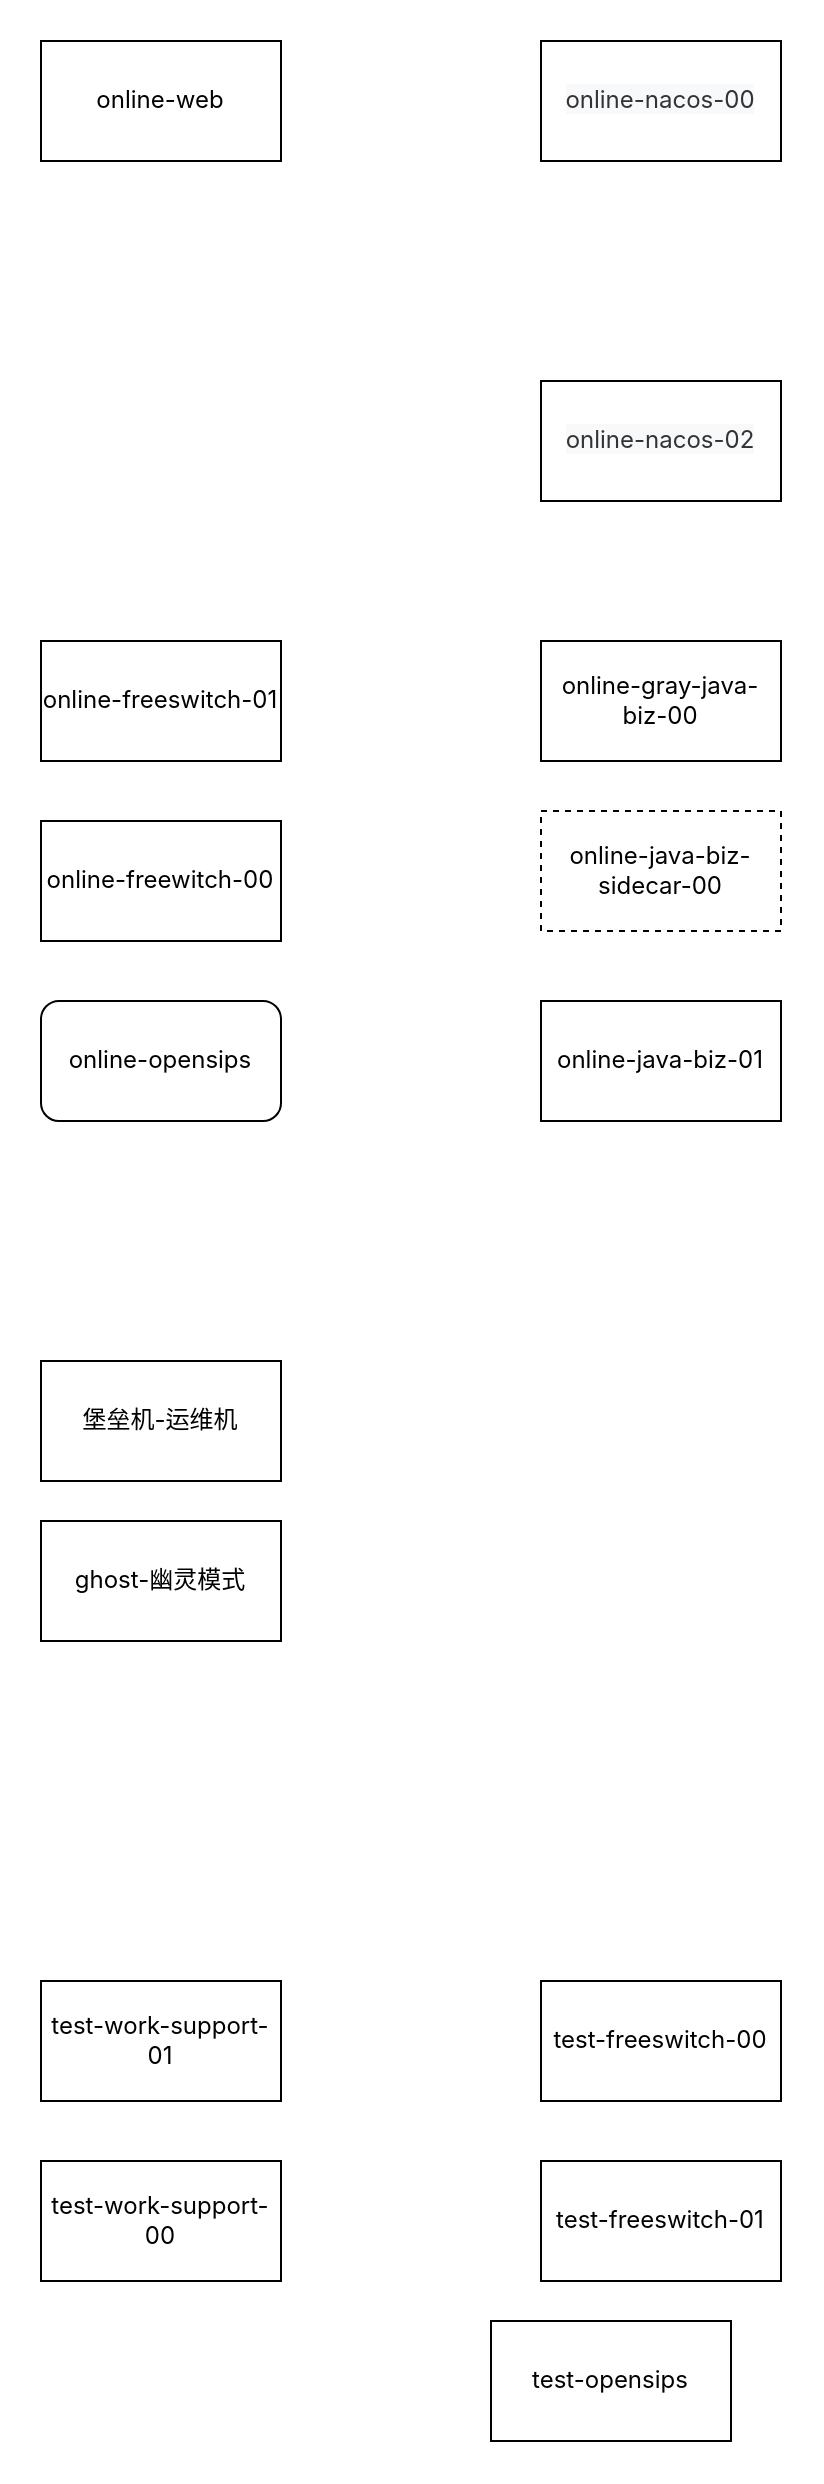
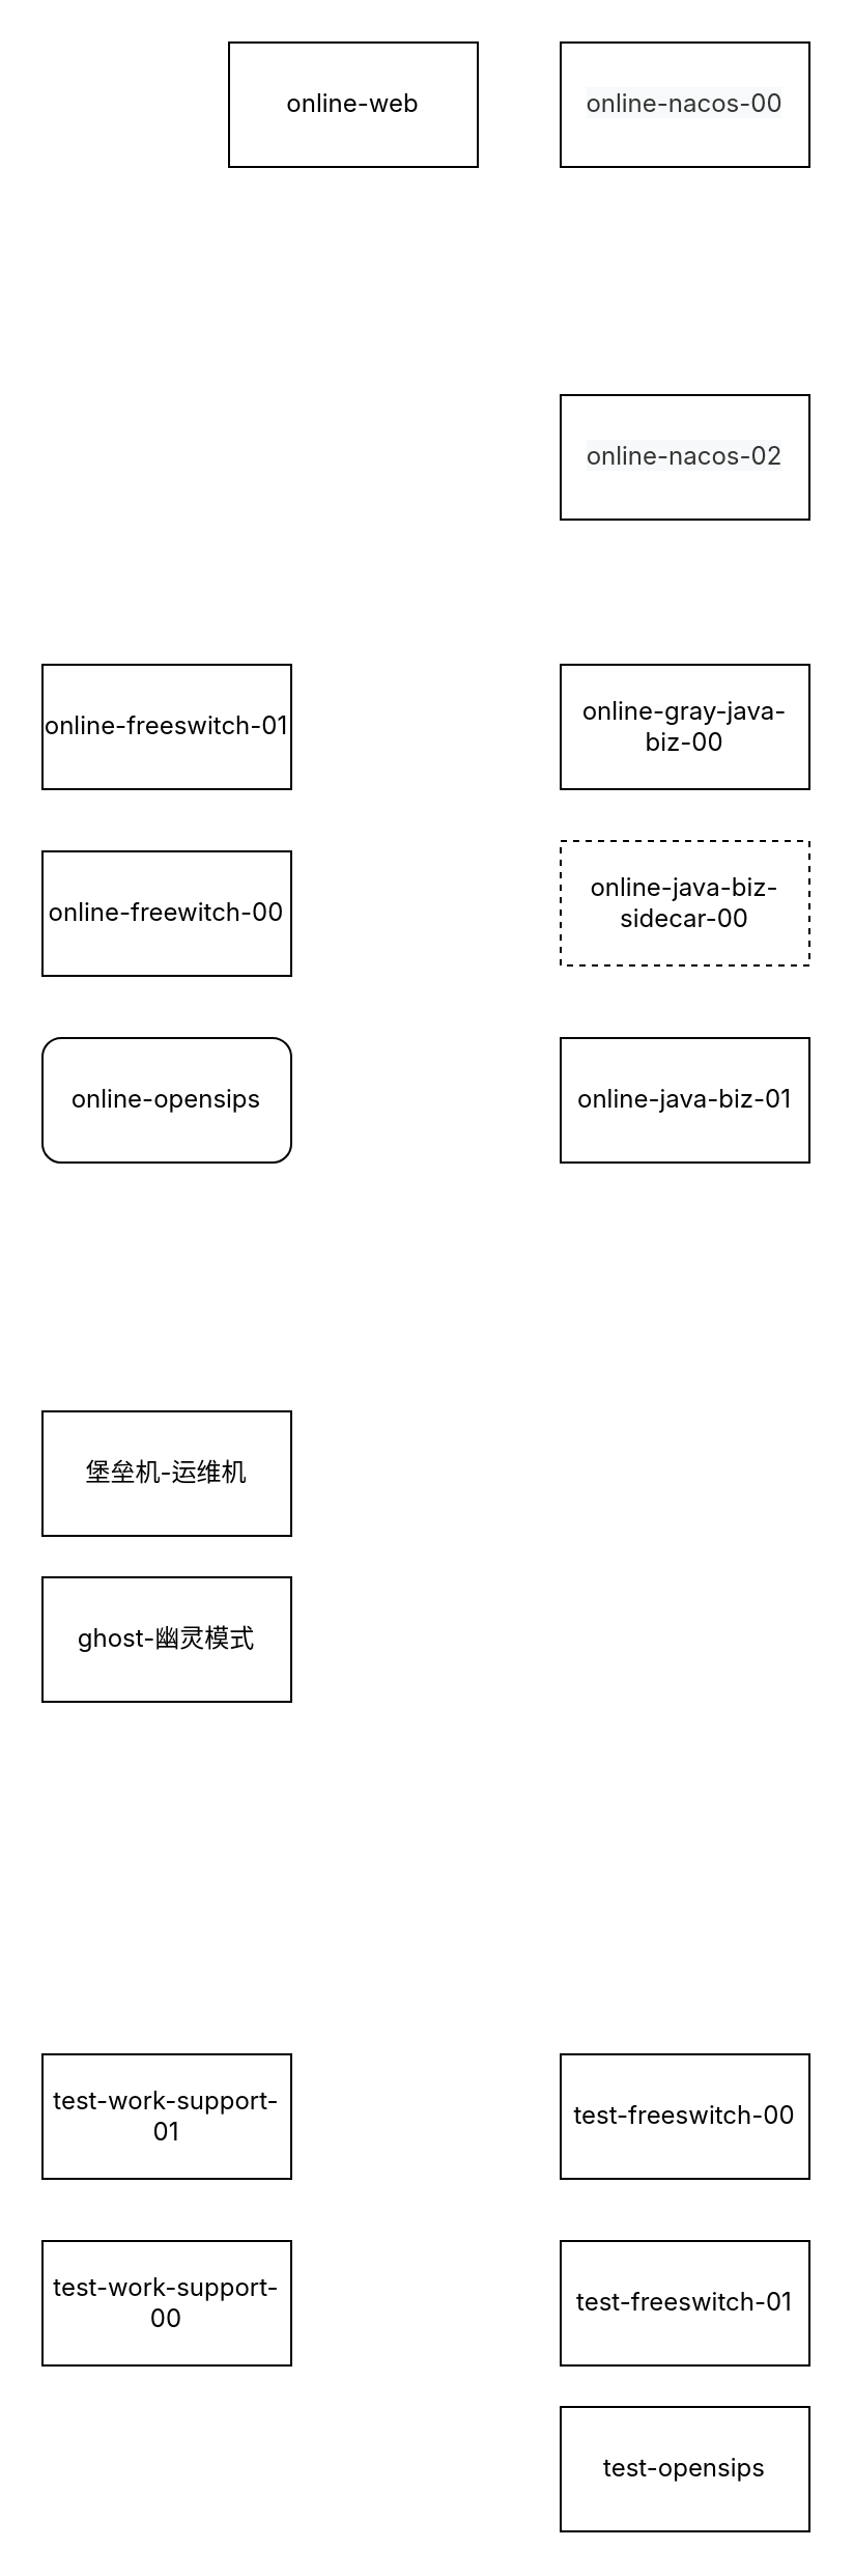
  <mxCell id="0" />
  <mxCell id="1" parent="0" />
  <mxCell id="2" value="&lt;span style=&quot;color: rgb(51, 51, 51); font-family: -apple-system, BlinkMacSystemFont, &amp;quot;Segoe UI&amp;quot;, &amp;quot;PingFang SC&amp;quot;, &amp;quot;Hiragino Sans GB&amp;quot;, &amp;quot;Microsoft YaHei&amp;quot;, &amp;quot;Helvetica Neue&amp;quot;, Helvetica, Arial, sans-serif; text-align: left; background-color: rgb(247, 249, 250);&quot;&gt;online-nacos-00&lt;/span&gt;" style="rounded=0;whiteSpace=wrap;html=1;" vertex="1" parent="1"><mxGeometry x="270" y="20" width="120" height="60" as="geometry" /></mxCell>
  <mxCell id="3" value="&lt;span style=&quot;color: rgb(51, 51, 51); font-family: -apple-system, BlinkMacSystemFont, &amp;quot;Segoe UI&amp;quot;, &amp;quot;PingFang SC&amp;quot;, &amp;quot;Hiragino Sans GB&amp;quot;, &amp;quot;Microsoft YaHei&amp;quot;, &amp;quot;Helvetica Neue&amp;quot;, Helvetica, Arial, sans-serif; text-align: left; background-color: rgb(247, 249, 250);&quot;&gt;online-nacos-02&lt;/span&gt;" style="rounded=0;whiteSpace=wrap;html=1;" vertex="1" parent="1"><mxGeometry x="270" y="190" width="120" height="60" as="geometry" /></mxCell>
- <mxCell id="4" value="&lt;span style=&quot;font-family: -apple-system, BlinkMacSystemFont, &amp;quot;Segoe UI&amp;quot;, &amp;quot;PingFang SC&amp;quot;, &amp;quot;Hiragino Sans GB&amp;quot;, &amp;quot;Microsoft YaHei&amp;quot;, &amp;quot;Helvetica Neue&amp;quot;, Helvetica, Arial, sans-serif; text-align: start;&quot;&gt;online-web&lt;/span&gt;" style="rounded=0;whiteSpace=wrap;html=1;" vertex="1" parent="1"><mxGeometry x="20" y="20" width="120" height="60" as="geometry" /></mxCell>
+ <mxCell id="4" value="&lt;span style=&quot;font-family: -apple-system, BlinkMacSystemFont, &amp;quot;Segoe UI&amp;quot;, &amp;quot;PingFang SC&amp;quot;, &amp;quot;Hiragino Sans GB&amp;quot;, &amp;quot;Microsoft YaHei&amp;quot;, &amp;quot;Helvetica Neue&amp;quot;, Helvetica, Arial, sans-serif; text-align: start;&quot;&gt;online-web&lt;/span&gt;" style="rounded=0;whiteSpace=wrap;html=1;" vertex="1" parent="1"><mxGeometry x="110" y="20" width="120" height="60" as="geometry" /></mxCell>
  <mxCell id="5" value="&lt;span style=&quot;font-family: -apple-system, BlinkMacSystemFont, &amp;quot;Segoe UI&amp;quot;, &amp;quot;PingFang SC&amp;quot;, &amp;quot;Hiragino Sans GB&amp;quot;, &amp;quot;Microsoft YaHei&amp;quot;, &amp;quot;Helvetica Neue&amp;quot;, Helvetica, Arial, sans-serif; text-align: start;&quot;&gt;online-freeswitch-01&lt;/span&gt;" style="rounded=0;whiteSpace=wrap;html=1;" vertex="1" parent="1"><mxGeometry x="20" y="320" width="120" height="60" as="geometry" /></mxCell>
  <mxCell id="6" value="&lt;span style=&quot;font-family: -apple-system, BlinkMacSystemFont, &amp;quot;Segoe UI&amp;quot;, &amp;quot;PingFang SC&amp;quot;, &amp;quot;Hiragino Sans GB&amp;quot;, &amp;quot;Microsoft YaHei&amp;quot;, &amp;quot;Helvetica Neue&amp;quot;, Helvetica, Arial, sans-serif; text-align: start;&quot;&gt;online-gray-java-biz-00&lt;/span&gt;" style="rounded=0;whiteSpace=wrap;html=1;" vertex="1" parent="1"><mxGeometry x="270" y="320" width="120" height="60" as="geometry" /></mxCell>
  <mxCell id="7" value="&lt;span style=&quot;font-family: -apple-system, BlinkMacSystemFont, &amp;quot;Segoe UI&amp;quot;, &amp;quot;PingFang SC&amp;quot;, &amp;quot;Hiragino Sans GB&amp;quot;, &amp;quot;Microsoft YaHei&amp;quot;, &amp;quot;Helvetica Neue&amp;quot;, Helvetica, Arial, sans-serif; text-align: start;&quot;&gt;online-java-biz-sidecar-00&lt;/span&gt;" style="rounded=0;whiteSpace=wrap;html=1;dashed=1;" vertex="1" parent="1"><mxGeometry x="270" y="405" width="120" height="60" as="geometry" /></mxCell>
  <mxCell id="8" value="&lt;span style=&quot;font-family: -apple-system, BlinkMacSystemFont, &amp;quot;Segoe UI&amp;quot;, &amp;quot;PingFang SC&amp;quot;, &amp;quot;Hiragino Sans GB&amp;quot;, &amp;quot;Microsoft YaHei&amp;quot;, &amp;quot;Helvetica Neue&amp;quot;, Helvetica, Arial, sans-serif; text-align: start;&quot;&gt;online-freewitch-00&lt;/span&gt;" style="rounded=0;whiteSpace=wrap;html=1;" vertex="1" parent="1"><mxGeometry x="20" y="410" width="120" height="60" as="geometry" /></mxCell>
  <mxCell id="9" value="&lt;span style=&quot;font-family: -apple-system, BlinkMacSystemFont, &amp;quot;Segoe UI&amp;quot;, &amp;quot;PingFang SC&amp;quot;, &amp;quot;Hiragino Sans GB&amp;quot;, &amp;quot;Microsoft YaHei&amp;quot;, &amp;quot;Helvetica Neue&amp;quot;, Helvetica, Arial, sans-serif; text-align: start;&quot;&gt;online-java-biz-01&lt;/span&gt;" style="rounded=0;whiteSpace=wrap;html=1;" vertex="1" parent="1"><mxGeometry x="270" y="500" width="120" height="60" as="geometry" /></mxCell>
  <mxCell id="10" value="&lt;span style=&quot;font-family: -apple-system, BlinkMacSystemFont, &amp;quot;Segoe UI&amp;quot;, &amp;quot;PingFang SC&amp;quot;, &amp;quot;Hiragino Sans GB&amp;quot;, &amp;quot;Microsoft YaHei&amp;quot;, &amp;quot;Helvetica Neue&amp;quot;, Helvetica, Arial, sans-serif; text-align: start;&quot;&gt;online-opensips&lt;/span&gt;" style="whiteSpace=wrap;html=1;rounded=1;" vertex="1" parent="1"><mxGeometry x="20" y="500" width="120" height="60" as="geometry" /></mxCell>
  <mxCell id="11" value="&lt;span style=&quot;font-family: -apple-system, BlinkMacSystemFont, &amp;quot;Segoe UI&amp;quot;, &amp;quot;PingFang SC&amp;quot;, &amp;quot;Hiragino Sans GB&amp;quot;, &amp;quot;Microsoft YaHei&amp;quot;, &amp;quot;Helvetica Neue&amp;quot;, Helvetica, Arial, sans-serif; text-align: start;&quot;&gt;test-freeswitch-01&lt;/span&gt;" style="rounded=0;whiteSpace=wrap;html=1;" vertex="1" parent="1"><mxGeometry x="270" y="1080" width="120" height="60" as="geometry" /></mxCell>
  <mxCell id="12" value="&lt;span style=&quot;font-family: -apple-system, BlinkMacSystemFont, &amp;quot;Segoe UI&amp;quot;, &amp;quot;PingFang SC&amp;quot;, &amp;quot;Hiragino Sans GB&amp;quot;, &amp;quot;Microsoft YaHei&amp;quot;, &amp;quot;Helvetica Neue&amp;quot;, Helvetica, Arial, sans-serif; text-align: start;&quot;&gt;test-freeswitch-00&lt;/span&gt;" style="rounded=0;whiteSpace=wrap;html=1;" vertex="1" parent="1"><mxGeometry x="270" y="990" width="120" height="60" as="geometry" /></mxCell>
- <mxCell id="13" value="&lt;span style=&quot;font-family: -apple-system, BlinkMacSystemFont, &amp;quot;Segoe UI&amp;quot;, &amp;quot;PingFang SC&amp;quot;, &amp;quot;Hiragino Sans GB&amp;quot;, &amp;quot;Microsoft YaHei&amp;quot;, &amp;quot;Helvetica Neue&amp;quot;, Helvetica, Arial, sans-serif; text-align: start;&quot;&gt;test-opensips&lt;/span&gt;" style="rounded=0;whiteSpace=wrap;html=1;" vertex="1" parent="1"><mxGeometry x="245" y="1160" width="120" height="60" as="geometry" /></mxCell>
+ <mxCell id="13" value="&lt;span style=&quot;font-family: -apple-system, BlinkMacSystemFont, &amp;quot;Segoe UI&amp;quot;, &amp;quot;PingFang SC&amp;quot;, &amp;quot;Hiragino Sans GB&amp;quot;, &amp;quot;Microsoft YaHei&amp;quot;, &amp;quot;Helvetica Neue&amp;quot;, Helvetica, Arial, sans-serif; text-align: start;&quot;&gt;test-opensips&lt;/span&gt;" style="rounded=0;whiteSpace=wrap;html=1;" vertex="1" parent="1"><mxGeometry x="270" y="1160" width="120" height="60" as="geometry" /></mxCell>
  <mxCell id="14" value="&lt;span style=&quot;font-family: -apple-system, BlinkMacSystemFont, &amp;quot;Segoe UI&amp;quot;, &amp;quot;PingFang SC&amp;quot;, &amp;quot;Hiragino Sans GB&amp;quot;, &amp;quot;Microsoft YaHei&amp;quot;, &amp;quot;Helvetica Neue&amp;quot;, Helvetica, Arial, sans-serif; text-align: start;&quot;&gt;test-work-support-00&lt;/span&gt;" style="rounded=0;whiteSpace=wrap;html=1;" vertex="1" parent="1"><mxGeometry x="20" y="1080" width="120" height="60" as="geometry" /></mxCell>
  <mxCell id="15" value="&lt;span style=&quot;font-family: -apple-system, BlinkMacSystemFont, &amp;quot;Segoe UI&amp;quot;, &amp;quot;PingFang SC&amp;quot;, &amp;quot;Hiragino Sans GB&amp;quot;, &amp;quot;Microsoft YaHei&amp;quot;, &amp;quot;Helvetica Neue&amp;quot;, Helvetica, Arial, sans-serif; text-align: start;&quot;&gt;test-work-support-01&lt;/span&gt;" style="rounded=0;whiteSpace=wrap;html=1;" vertex="1" parent="1"><mxGeometry x="20" y="990" width="120" height="60" as="geometry" /></mxCell>
  <mxCell id="16" value="&lt;span style=&quot;font-family: -apple-system, BlinkMacSystemFont, &amp;quot;Segoe UI&amp;quot;, &amp;quot;PingFang SC&amp;quot;, &amp;quot;Hiragino Sans GB&amp;quot;, &amp;quot;Microsoft YaHei&amp;quot;, &amp;quot;Helvetica Neue&amp;quot;, Helvetica, Arial, sans-serif; text-align: start;&quot;&gt;ghost-幽灵模式&lt;/span&gt;" style="rounded=0;whiteSpace=wrap;html=1;" vertex="1" parent="1"><mxGeometry x="20" y="760" width="120" height="60" as="geometry" /></mxCell>
  <mxCell id="17" value="&lt;span style=&quot;font-family: -apple-system, BlinkMacSystemFont, &amp;quot;Segoe UI&amp;quot;, &amp;quot;PingFang SC&amp;quot;, &amp;quot;Hiragino Sans GB&amp;quot;, &amp;quot;Microsoft YaHei&amp;quot;, &amp;quot;Helvetica Neue&amp;quot;, Helvetica, Arial, sans-serif; text-align: start;&quot;&gt;堡垒机-运维机&lt;/span&gt;" style="rounded=0;whiteSpace=wrap;html=1;" vertex="1" parent="1"><mxGeometry x="20" y="680" width="120" height="60" as="geometry" /></mxCell>
